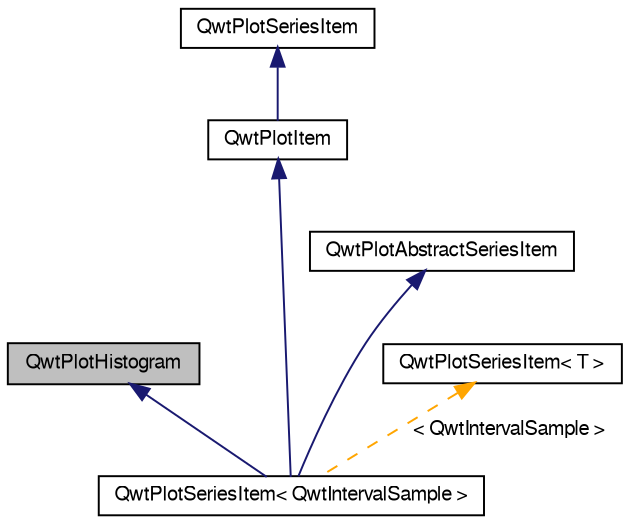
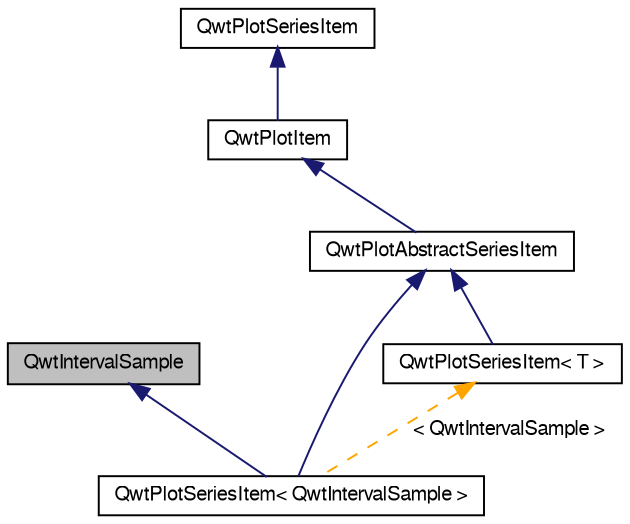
  digraph {
    node [color=black fillcolor=white fontname=FreeSans fontsize=10 shape=record style=filled]
    edge [color=midnightblue dir=back fontname=FreeSans fontsize=10 labelfontname=FreeSans labelfontsize=10 style=solid]
-   n1 [fillcolor=grey75 fontcolor=black height=0.2 label=QwtPlotHistogram width=0.4]
+   n1 [fillcolor=grey75 fontcolor=black height=0.2 label=QwtIntervalSample width=0.4]
    n2 [height=0.2 label="QwtPlotSeriesItem\< QwtIntervalSample \>" width=0.4]
    n3 [height=0.2 label=QwtPlotAbstractSeriesItem width=0.4]
    n4 [height=0.2 label="QwtPlotSeriesItem\< T \>" width=0.4]
    n5 [height=0.2 label=QwtPlotItem width=0.4]
    n6 [height=0.2 label=QwtPlotSeriesItem width=0.4]
    n1 -> n2
    n3 -> n2
+   n3 -> n4
    n4 -> n2 [color=orange label=" \< QwtIntervalSample \>" style=dashed]
-   n5 -> n2
+   n5 -> n3
    n6 -> n5
  }
